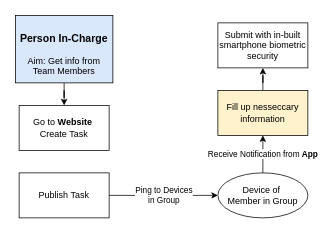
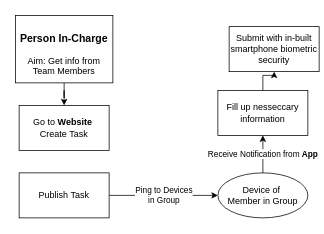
  <mxCell id="0" />
  <mxCell id="1" parent="0" />
  <mxCell id="2" style="edgeStyle=orthogonalEdgeStyle;rounded=0;orthogonalLoop=1;jettySize=auto;html=1;" edge="1" parent="1" source="3" target="4"><mxGeometry relative="1" as="geometry" /></mxCell>
- <mxCell id="3" value="&lt;h3&gt;Person In-Charge&lt;/h3&gt;Aim: Get info from Team Members" style="rounded=0;whiteSpace=wrap;html=1;align=center;fillColor=#dae8fc;" vertex="1" parent="1"><mxGeometry x="20" y="20" width="130" height="90" as="geometry" /></mxCell>
+ <mxCell id="3" value="&lt;h3&gt;Person In-Charge&lt;/h3&gt;Aim: Get info from Team Members" style="rounded=0;whiteSpace=wrap;html=1;align=center;" vertex="1" parent="1"><mxGeometry x="20" y="20" width="130" height="90" as="geometry" /></mxCell>
  <mxCell id="4" value="Go to &lt;b&gt;Website&amp;nbsp;&lt;/b&gt;&lt;br&gt;Create Task" style="rounded=0;whiteSpace=wrap;html=1;" vertex="1" parent="1"><mxGeometry x="25" y="140" width="120" height="60" as="geometry" /></mxCell>
  <mxCell id="5" value="Ping to Devices&lt;br&gt;in Group" style="edgeStyle=orthogonalEdgeStyle;rounded=0;orthogonalLoop=1;jettySize=auto;html=1;entryX=0;entryY=0.5;entryDx=0;entryDy=0;" edge="1" parent="1" source="6" target="8"><mxGeometry relative="1" as="geometry" /></mxCell>
  <mxCell id="6" value="Publish Task" style="rounded=0;whiteSpace=wrap;html=1;" vertex="1" parent="1"><mxGeometry x="25" y="230" width="120" height="60" as="geometry" /></mxCell>
  <mxCell id="7" value="Receive Notification from &lt;b&gt;App&lt;/b&gt;" style="edgeStyle=orthogonalEdgeStyle;rounded=0;orthogonalLoop=1;jettySize=auto;html=1;entryX=0.5;entryY=1;entryDx=0;entryDy=0;" edge="1" parent="1" source="8" target="10"><mxGeometry relative="1" as="geometry"><mxPoint x="350" y="180" as="targetPoint" /><Array as="points"><mxPoint x="350" y="200" /><mxPoint x="350" y="200" /></Array></mxGeometry></mxCell>
  <mxCell id="8" value="Device of&amp;nbsp;&lt;br&gt;Member in Group" style="ellipse;whiteSpace=wrap;html=1;" vertex="1" parent="1"><mxGeometry x="290" y="230" width="120" height="60" as="geometry" /></mxCell>
  <mxCell id="9" style="edgeStyle=orthogonalEdgeStyle;rounded=0;orthogonalLoop=1;jettySize=auto;html=1;" edge="1" parent="1" source="10" target="11"><mxGeometry relative="1" as="geometry" /></mxCell>
- <mxCell id="10" value="Fill up nesseccary information" style="rounded=0;whiteSpace=wrap;html=1;fillColor=#fff2cc;" vertex="1" parent="1"><mxGeometry x="290" y="120" width="120" height="60" as="geometry" /></mxCell>
- <mxCell id="11" value="Submit with in-built smartphone biometric security" style="rounded=0;whiteSpace=wrap;html=1;" vertex="1" parent="1"><mxGeometry x="290" y="30" width="120" height="60" as="geometry" /></mxCell>
+ <mxCell id="10" value="Fill up nesseccary information" style="rounded=0;whiteSpace=wrap;html=1;" vertex="1" parent="1"><mxGeometry x="290" y="120" width="120" height="60" as="geometry" /></mxCell>
+ <mxCell id="11" value="Submit with in-built smartphone biometric security" style="rounded=0;whiteSpace=wrap;html=1;" vertex="1" parent="1"><mxGeometry x="305" y="35" width="120" height="60" as="geometry" /></mxCell>
